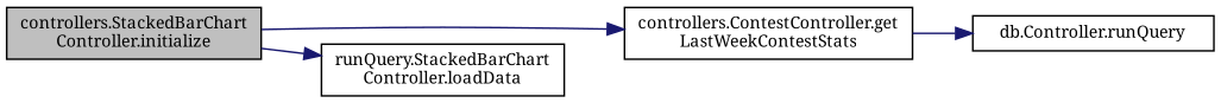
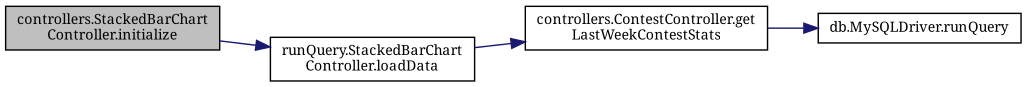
  digraph {
    fontname="Noto Serif"
    rankdir=LR
    node [color=black fontname="Noto Serif" fontsize=10 shape=record]
    edge [color=midnightblue fontname="Noto Serif" fontsize=10 labelfontname=FreeSans labelfontsize=10 style=solid]
    n1 [fillcolor=grey75 fontcolor=black height=0.2 label="controllers.StackedBarChart\lController.initialize" style=filled width=0.4]
    n2 [height=0.2 label="controllers.ContestController.get\lLastWeekContestStats" width=0.4]
    n3 [height=0.2 label="runQuery.StackedBarChart\lController.loadData" width=0.4]
-   n4 [height=0.2 label="db.Controller.runQuery" width=0.4]
-   n1 -> n2
+   n4 [height=0.2 label="db.MySQLDriver.runQuery" width=0.4]
+   n3 -> n2
    n1 -> n3
    n2 -> n4
  }
